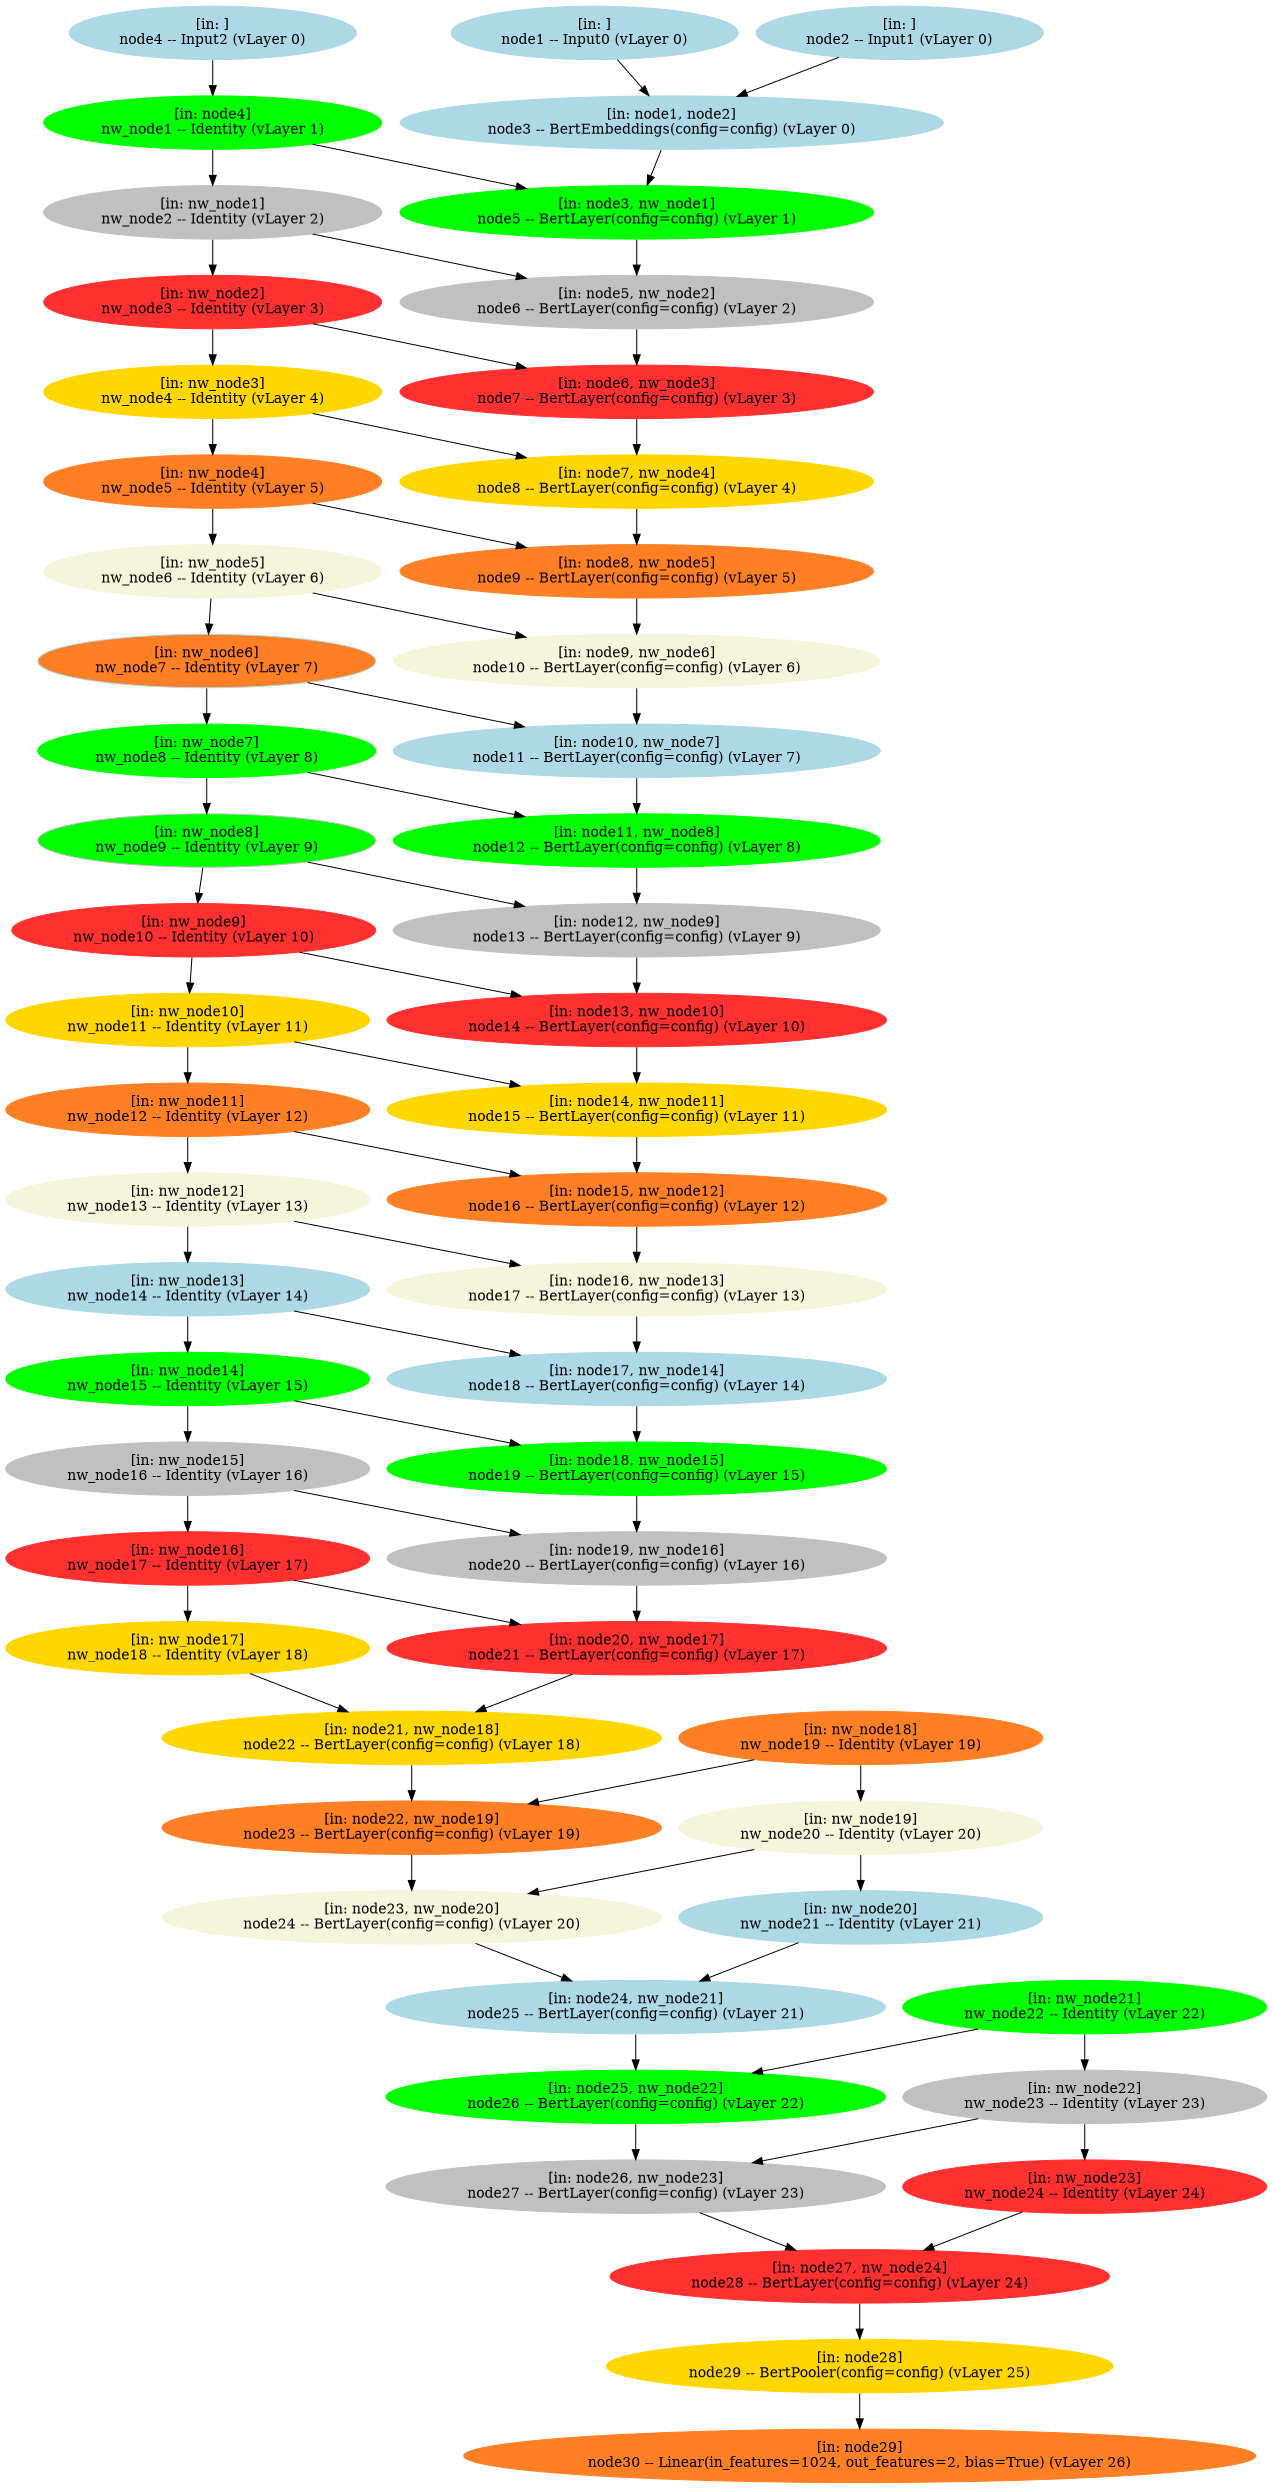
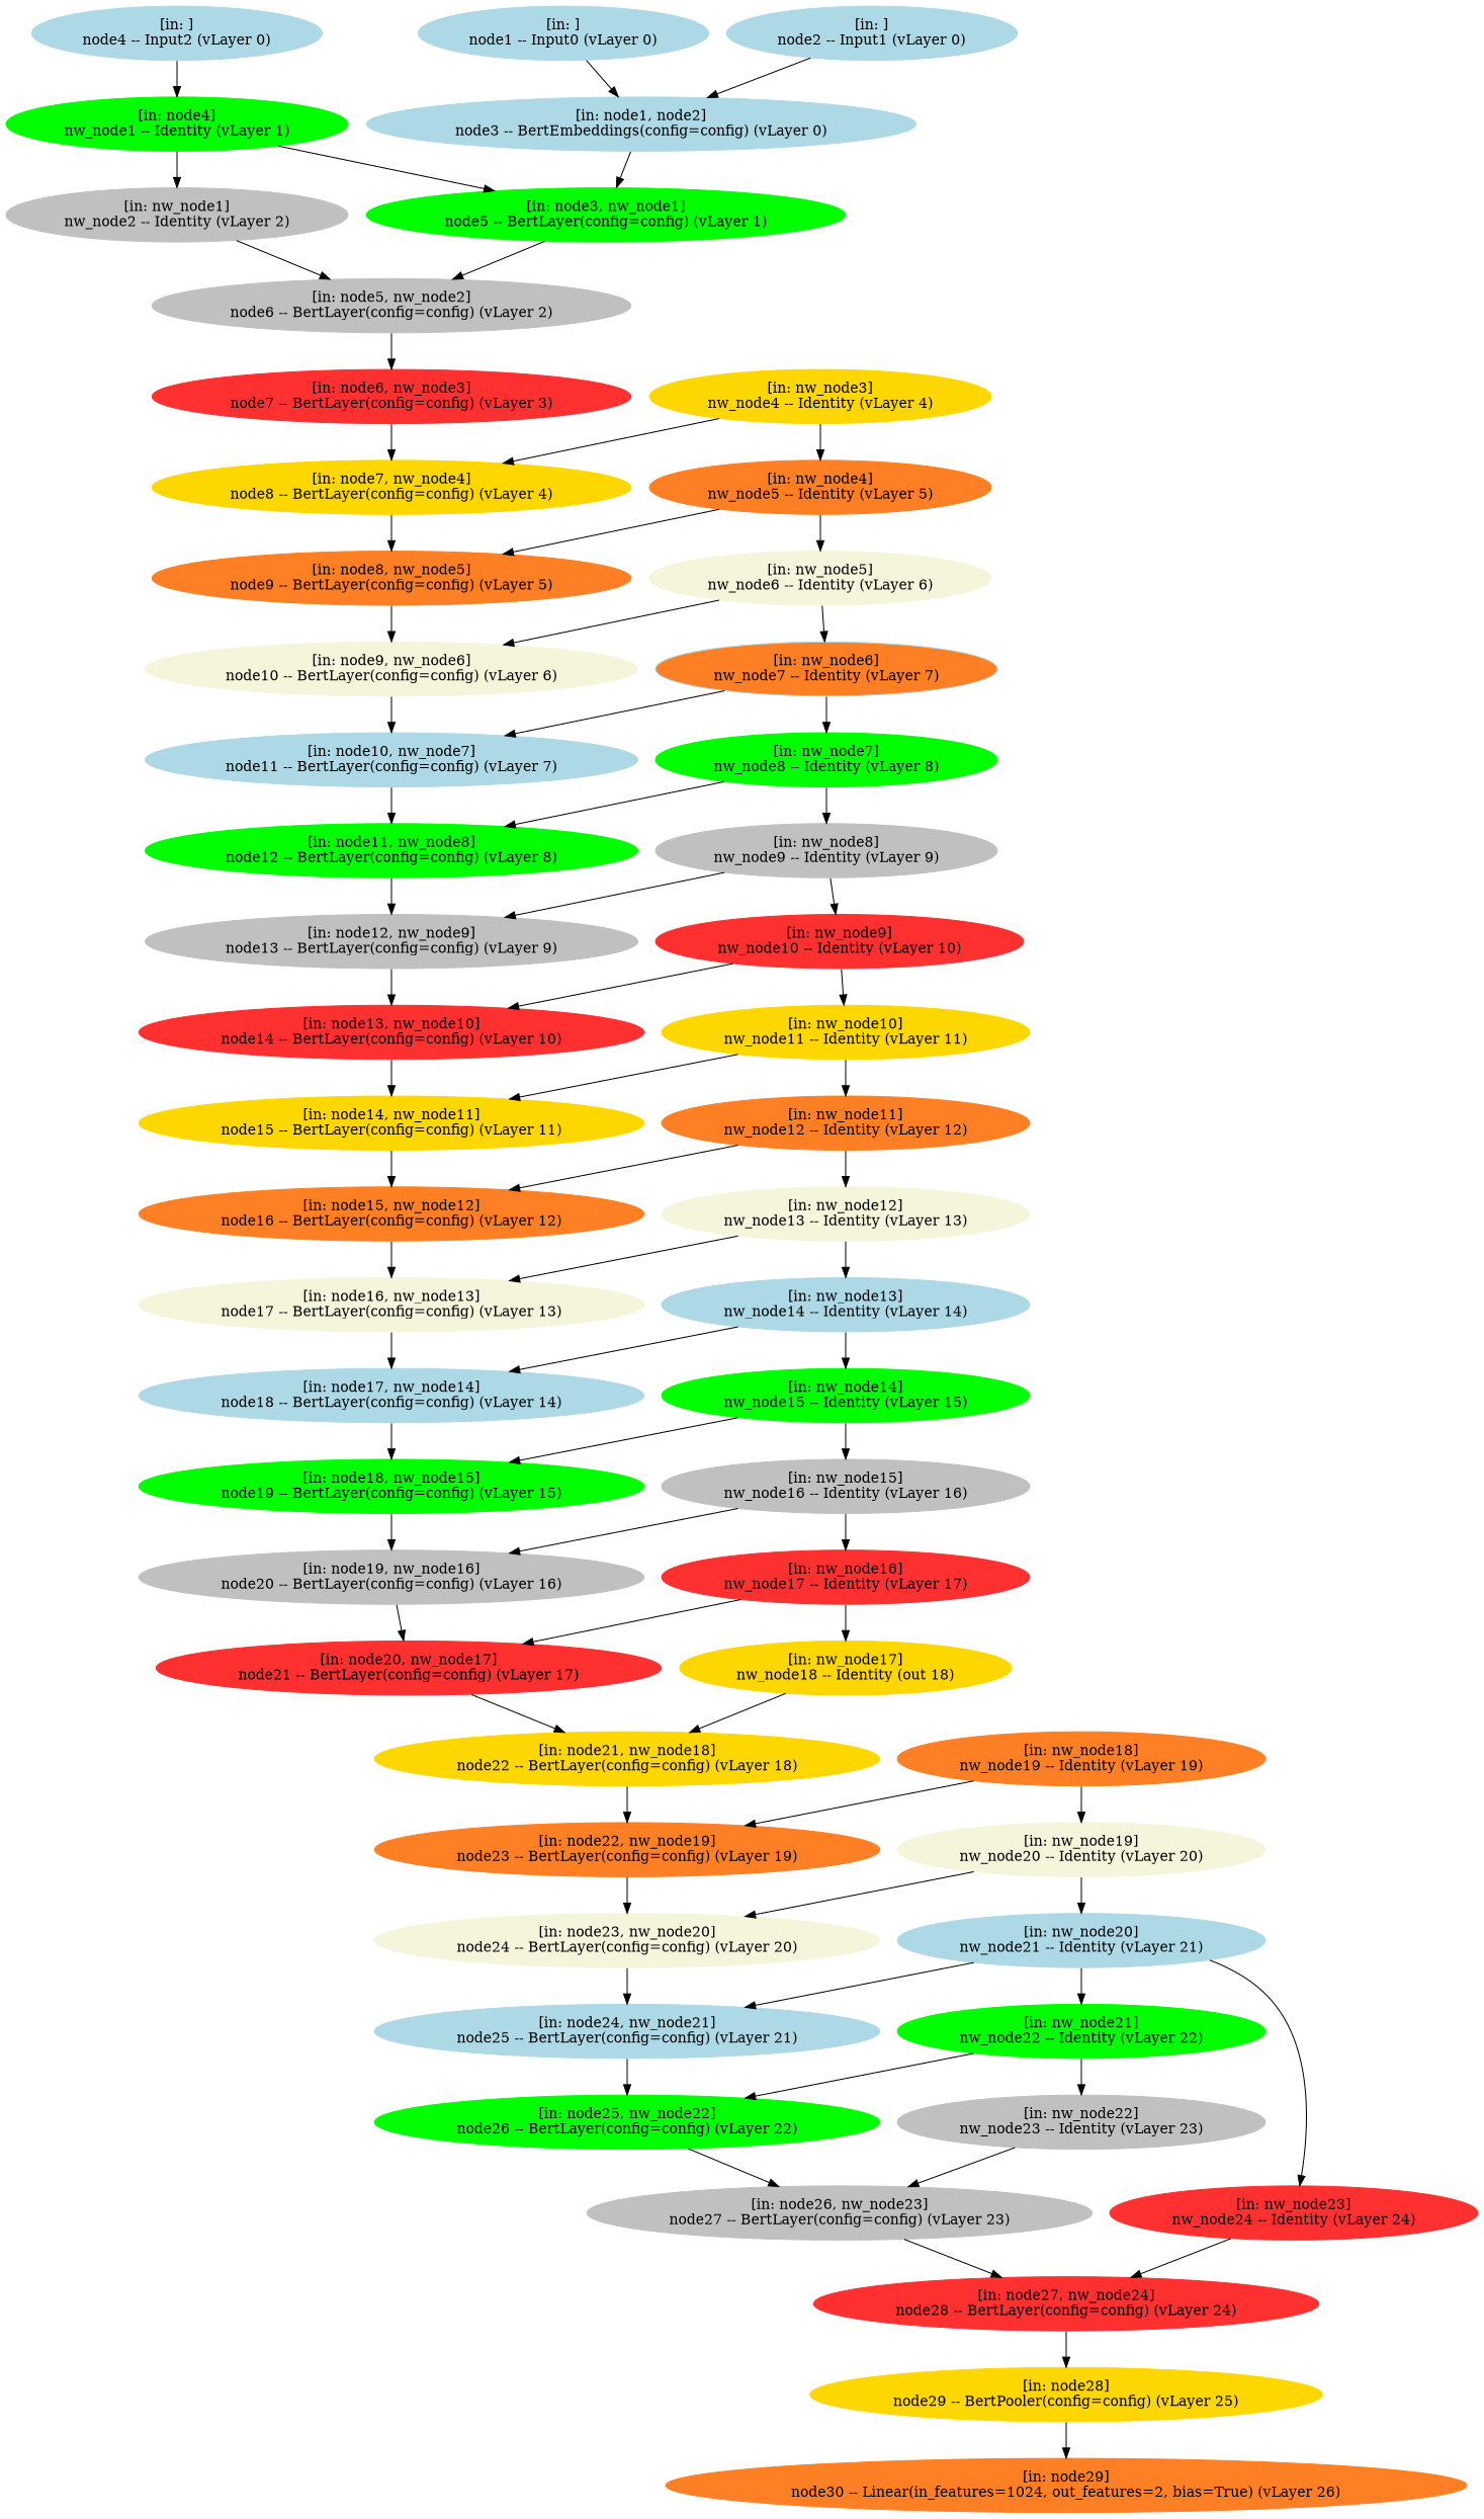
  digraph {
    node [color=lightblue style=filled]
    n1 [label="[in: node1, node2]\nnode3 -- BertEmbeddings(config=config) (vLayer 0)"]
    n2 [color=green label="[in: node3, nw_node1]\nnode5 -- BertLayer(config=config) (vLayer 1)"]
    n3 [color=grey label="[in: node5, nw_node2]\nnode6 -- BertLayer(config=config) (vLayer 2)"]
    n4 [color=firebrick1 label="[in: node6, nw_node3]\nnode7 -- BertLayer(config=config) (vLayer 3)"]
    n5 [color=gold label="[in: node7, nw_node4]\nnode8 -- BertLayer(config=config) (vLayer 4)"]
    n6 [color=chocolate1 label="[in: node8, nw_node5]\nnode9 -- BertLayer(config=config) (vLayer 5)"]
    n7 [color=beige label="[in: node9, nw_node6]\nnode10 -- BertLayer(config=config) (vLayer 6)"]
    n8 [label="[in: node10, nw_node7]\nnode11 -- BertLayer(config=config) (vLayer 7)"]
    n9 [color=green label="[in: node11, nw_node8]\nnode12 -- BertLayer(config=config) (vLayer 8)"]
    n10 [color=grey label="[in: node12, nw_node9]\nnode13 -- BertLayer(config=config) (vLayer 9)"]
    n11 [color=firebrick1 label="[in: node13, nw_node10]\nnode14 -- BertLayer(config=config) (vLayer 10)"]
    n12 [color=gold label="[in: node14, nw_node11]\nnode15 -- BertLayer(config=config) (vLayer 11)"]
    n13 [color=chocolate1 label="[in: node15, nw_node12]\nnode16 -- BertLayer(config=config) (vLayer 12)"]
    n14 [color=beige label="[in: node16, nw_node13]\nnode17 -- BertLayer(config=config) (vLayer 13)"]
    n15 [label="[in: node17, nw_node14]\nnode18 -- BertLayer(config=config) (vLayer 14)"]
    n16 [color=green label="[in: node18, nw_node15]\nnode19 -- BertLayer(config=config) (vLayer 15)"]
    n17 [color=grey label="[in: node19, nw_node16]\nnode20 -- BertLayer(config=config) (vLayer 16)"]
    n18 [color=firebrick1 label="[in: node20, nw_node17]\nnode21 -- BertLayer(config=config) (vLayer 17)"]
    n19 [color=gold label="[in: node21, nw_node18]\nnode22 -- BertLayer(config=config) (vLayer 18)"]
    n20 [color=chocolate1 label="[in: node22, nw_node19]\nnode23 -- BertLayer(config=config) (vLayer 19)"]
    n21 [color=beige label="[in: node23, nw_node20]\nnode24 -- BertLayer(config=config) (vLayer 20)"]
    n22 [label="[in: node24, nw_node21]\nnode25 -- BertLayer(config=config) (vLayer 21)"]
    n23 [color=green label="[in: node25, nw_node22]\nnode26 -- BertLayer(config=config) (vLayer 22)"]
    n24 [color=grey label="[in: node26, nw_node23]\nnode27 -- BertLayer(config=config) (vLayer 23)"]
    n25 [color=firebrick1 label="[in: node27, nw_node24]\nnode28 -- BertLayer(config=config) (vLayer 24)"]
    n26 [color=gold label="[in: node28]\nnode29 -- BertPooler(config=config) (vLayer 25)"]
    n27 [color=chocolate1 label="[in: node29]\nnode30 -- Linear(in_features=1024, out_features=2, bias=True) (vLayer 26)"]
    n28 [label="[in: ]\nnode1 -- Input0 (vLayer 0)"]
    n29 [label="[in: ]\nnode2 -- Input1 (vLayer 0)"]
    n30 [label="[in: ]\nnode4 -- Input2 (vLayer 0)"]
    n31 [color=green label="[in: node4]\nnw_node1 -- Identity (vLayer 1)"]
    n32 [color=grey label="[in: nw_node1]\nnw_node2 -- Identity (vLayer 2)"]
-   n33 [color=firebrick1 label="[in: nw_node2]\nnw_node3 -- Identity (vLayer 3)"]
    n34 [color=gold label="[in: nw_node3]\nnw_node4 -- Identity (vLayer 4)"]
    n35 [color=chocolate1 label="[in: nw_node4]\nnw_node5 -- Identity (vLayer 5)"]
    n36 [color=beige label="[in: nw_node5]\nnw_node6 -- Identity (vLayer 6)"]
    n37 [fillcolor=chocolate1 label="[in: nw_node6]\nnw_node7 -- Identity (vLayer 7)"]
    n38 [color=green label="[in: nw_node7]\nnw_node8 -- Identity (vLayer 8)"]
-   n39 [color=grey label="[in: nw_node8]\nnw_node9 -- Identity (vLayer 9)" fillcolor=green]
+   n39 [color=grey label="[in: nw_node8]\nnw_node9 -- Identity (vLayer 9)"]
    n40 [color=firebrick1 label="[in: nw_node9]\nnw_node10 -- Identity (vLayer 10)"]
    n41 [color=gold label="[in: nw_node10]\nnw_node11 -- Identity (vLayer 11)"]
    n42 [color=chocolate1 label="[in: nw_node11]\nnw_node12 -- Identity (vLayer 12)"]
    n43 [color=beige label="[in: nw_node12]\nnw_node13 -- Identity (vLayer 13)"]
    n44 [label="[in: nw_node13]\nnw_node14 -- Identity (vLayer 14)"]
    n45 [color=green label="[in: nw_node14]\nnw_node15 -- Identity (vLayer 15)"]
    n46 [color=grey label="[in: nw_node15]\nnw_node16 -- Identity (vLayer 16)"]
    n47 [color=firebrick1 label="[in: nw_node16]\nnw_node17 -- Identity (vLayer 17)"]
-   n48 [color=gold label="[in: nw_node17]\nnw_node18 -- Identity (vLayer 18)"]
+   n48 [color=gold label="[in: nw_node17]\nnw_node18 -- Identity (out 18)"]
    n49 [color=chocolate1 label="[in: nw_node18]\nnw_node19 -- Identity (vLayer 19)"]
    n50 [color=beige label="[in: nw_node19]\nnw_node20 -- Identity (vLayer 20)"]
    n51 [label="[in: nw_node20]\nnw_node21 -- Identity (vLayer 21)"]
    n52 [color=green label="[in: nw_node21]\nnw_node22 -- Identity (vLayer 22)"]
    n53 [color=grey label="[in: nw_node22]\nnw_node23 -- Identity (vLayer 23)"]
    n54 [color=firebrick1 label="[in: nw_node23]\nnw_node24 -- Identity (vLayer 24)"]
    n1 -> n2
    n2 -> n3
    n3 -> n4
    n4 -> n5
    n5 -> n6
    n6 -> n7
    n7 -> n8
    n8 -> n9
    n9 -> n10
    n10 -> n11
    n11 -> n12
    n12 -> n13
    n13 -> n14
    n14 -> n15
    n15 -> n16
    n16 -> n17
    n17 -> n18
    n18 -> n19
    n19 -> n20
    n20 -> n21
    n21 -> n22
    n22 -> n23
    n23 -> n24
    n24 -> n25
    n25 -> n26
    n26 -> n27
    n28 -> n1
    n29 -> n1
    n30 -> n31
    n31 -> n2
    n31 -> n32
    n32 -> n3
-   n32 -> n33
-   n33 -> n4
-   n33 -> n34
    n34 -> n5
    n34 -> n35
    n35 -> n6
    n35 -> n36
    n36 -> n7
    n36 -> n37
    n37 -> n8
    n37 -> n38
    n38 -> n9
    n38 -> n39
    n39 -> n10
    n39 -> n40
    n40 -> n11
    n40 -> n41
    n41 -> n12
    n41 -> n42
    n42 -> n13
    n42 -> n43
    n43 -> n14
    n43 -> n44
    n44 -> n15
    n44 -> n45
    n45 -> n16
    n45 -> n46
    n46 -> n17
    n46 -> n47
    n47 -> n18
    n47 -> n48
    n48 -> n19
    n49 -> n20
    n49 -> n50
    n50 -> n21
    n50 -> n51
    n51 -> n22
+   n51 -> n52
    n52 -> n23
    n52 -> n53
    n53 -> n24
-   n53 -> n54
+   n51 -> n54
    n54 -> n25
  }
